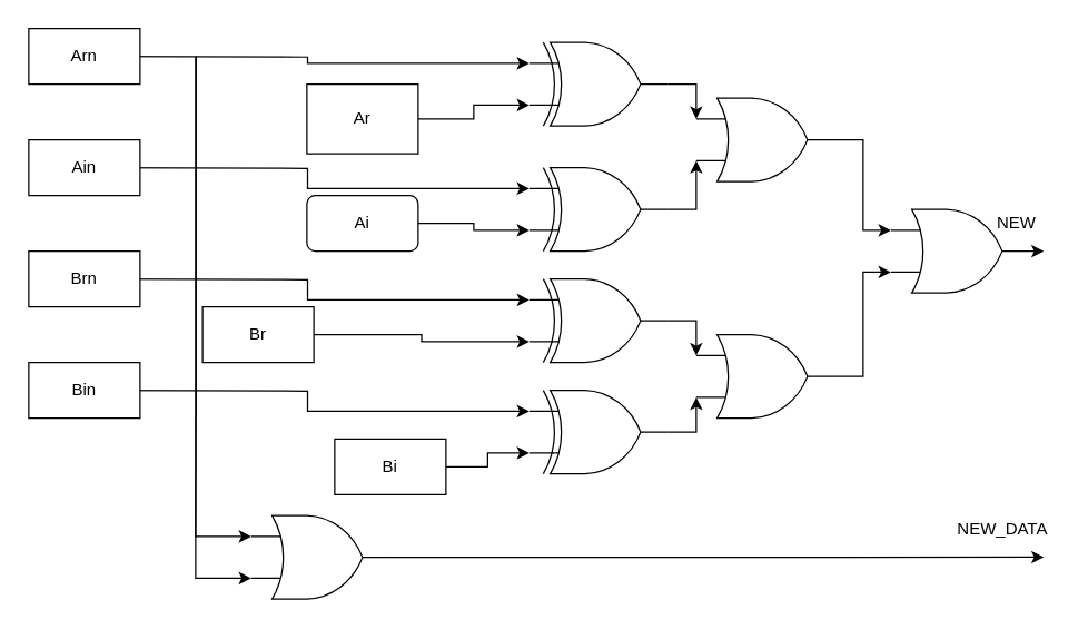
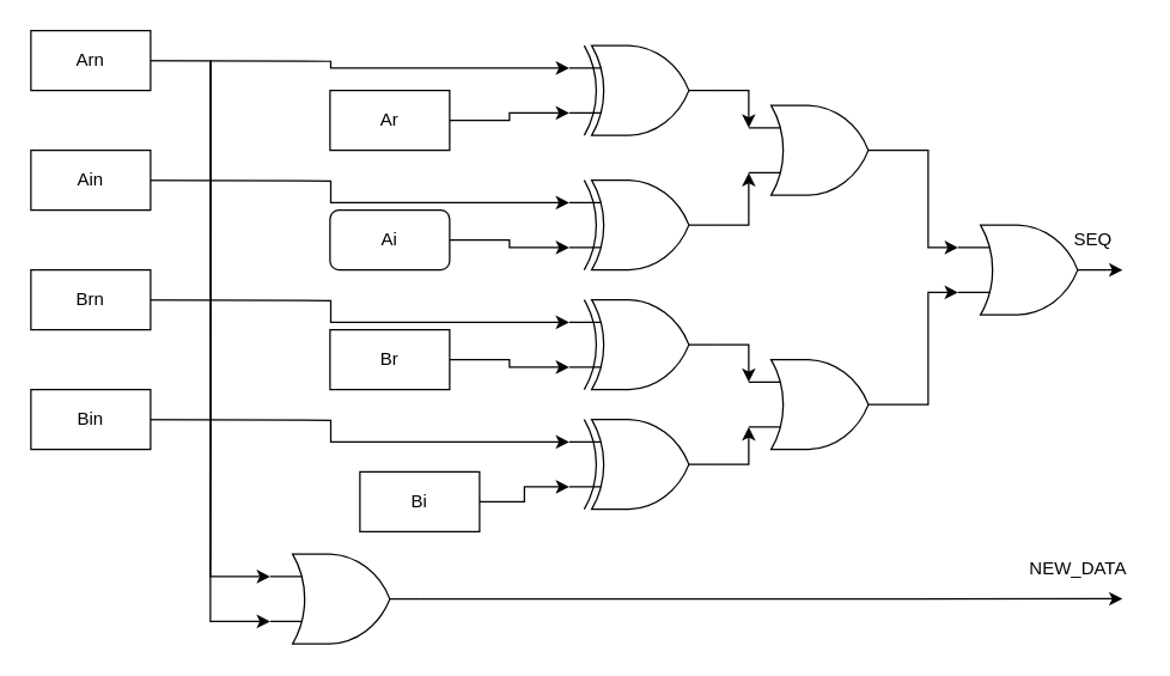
  <mxCell id="0" />
  <mxCell id="1" parent="0" />
  <mxCell id="2" style="edgeStyle=orthogonalEdgeStyle;rounded=0;orthogonalLoop=1;jettySize=auto;html=1;entryX=0;entryY=0.25;entryDx=0;entryDy=0;entryPerimeter=0;" parent="1" target="19" edge="1"><mxGeometry relative="1" as="geometry"><mxPoint x="60" y="40" as="sourcePoint" /></mxGeometry></mxCell>
  <mxCell id="3" value="Arn" style="rounded=0;whiteSpace=wrap;html=1;" parent="1" vertex="1"><mxGeometry x="20" y="20" width="80" height="40" as="geometry" /></mxCell>
  <mxCell id="4" style="edgeStyle=orthogonalEdgeStyle;rounded=0;orthogonalLoop=1;jettySize=auto;html=1;entryX=0;entryY=0.25;entryDx=0;entryDy=0;entryPerimeter=0;" parent="1" target="21" edge="1"><mxGeometry relative="1" as="geometry"><mxPoint x="60" y="120" as="sourcePoint" /></mxGeometry></mxCell>
  <mxCell id="5" value="Ain" style="rounded=0;whiteSpace=wrap;html=1;" parent="1" vertex="1"><mxGeometry x="20" y="100" width="80" height="40" as="geometry" /></mxCell>
  <mxCell id="6" style="edgeStyle=orthogonalEdgeStyle;rounded=0;orthogonalLoop=1;jettySize=auto;html=1;entryX=0;entryY=0.25;entryDx=0;entryDy=0;entryPerimeter=0;" parent="1" target="23" edge="1"><mxGeometry relative="1" as="geometry"><mxPoint x="60" y="200" as="sourcePoint" /></mxGeometry></mxCell>
  <mxCell id="7" value="Brn" style="rounded=0;whiteSpace=wrap;html=1;" parent="1" vertex="1"><mxGeometry x="20" y="180" width="80" height="40" as="geometry" /></mxCell>
  <mxCell id="8" style="edgeStyle=orthogonalEdgeStyle;rounded=0;orthogonalLoop=1;jettySize=auto;html=1;entryX=0;entryY=0.25;entryDx=0;entryDy=0;entryPerimeter=0;" parent="1" target="25" edge="1"><mxGeometry relative="1" as="geometry"><mxPoint x="60" y="280" as="sourcePoint" /></mxGeometry></mxCell>
  <mxCell id="9" value="Bin" style="rounded=0;whiteSpace=wrap;html=1;" parent="1" vertex="1"><mxGeometry x="20" y="260" width="80" height="40" as="geometry" /></mxCell>
  <mxCell id="10" style="edgeStyle=orthogonalEdgeStyle;rounded=0;orthogonalLoop=1;jettySize=auto;html=1;entryX=0;entryY=0.75;entryDx=0;entryDy=0;entryPerimeter=0;" parent="1" source="11" target="19" edge="1"><mxGeometry relative="1" as="geometry" /></mxCell>
- <mxCell id="11" value="Ar" style="rounded=0;whiteSpace=wrap;html=1;" parent="1" vertex="1"><mxGeometry x="220" y="60" width="80" height="50" as="geometry" /></mxCell>
+ <mxCell id="11" value="Ar" style="rounded=0;whiteSpace=wrap;html=1;" parent="1" vertex="1"><mxGeometry x="220" y="60" width="80" height="40" as="geometry" /></mxCell>
  <mxCell id="12" style="edgeStyle=orthogonalEdgeStyle;rounded=0;orthogonalLoop=1;jettySize=auto;html=1;entryX=0;entryY=0.75;entryDx=0;entryDy=0;entryPerimeter=0;" parent="1" source="13" target="21" edge="1"><mxGeometry relative="1" as="geometry" /></mxCell>
  <mxCell id="13" value="Ai" style="whiteSpace=wrap;html=1;rounded=1;" parent="1" vertex="1"><mxGeometry x="220" y="140" width="80" height="40" as="geometry" /></mxCell>
  <mxCell id="14" style="edgeStyle=orthogonalEdgeStyle;rounded=0;orthogonalLoop=1;jettySize=auto;html=1;entryX=0;entryY=0.75;entryDx=0;entryDy=0;entryPerimeter=0;" parent="1" source="15" target="23" edge="1"><mxGeometry relative="1" as="geometry" /></mxCell>
- <mxCell id="15" value="Br" style="rounded=0;whiteSpace=wrap;html=1;" parent="1" vertex="1"><mxGeometry x="145" y="220" width="80" height="40" as="geometry" /></mxCell>
+ <mxCell id="15" value="Br" style="rounded=0;whiteSpace=wrap;html=1;" parent="1" vertex="1"><mxGeometry x="220" y="220" width="80" height="40" as="geometry" /></mxCell>
  <mxCell id="16" style="edgeStyle=orthogonalEdgeStyle;rounded=0;orthogonalLoop=1;jettySize=auto;html=1;entryX=0;entryY=0.75;entryDx=0;entryDy=0;entryPerimeter=0;" parent="1" source="17" target="25" edge="1"><mxGeometry relative="1" as="geometry" /></mxCell>
  <mxCell id="17" value="Bi" style="rounded=0;whiteSpace=wrap;html=1;" parent="1" vertex="1"><mxGeometry x="240" y="315" width="80" height="40" as="geometry" /></mxCell>
  <mxCell id="18" style="edgeStyle=orthogonalEdgeStyle;rounded=0;orthogonalLoop=1;jettySize=auto;html=1;exitX=1;exitY=0.5;exitDx=0;exitDy=0;exitPerimeter=0;entryX=0;entryY=0.25;entryDx=0;entryDy=0;entryPerimeter=0;" parent="1" source="19" target="27" edge="1"><mxGeometry relative="1" as="geometry" /></mxCell>
  <mxCell id="19" value="" style="verticalLabelPosition=bottom;shadow=0;dashed=0;align=center;html=1;verticalAlign=top;shape=mxgraph.electrical.logic_gates.logic_gate;operation=xor;" parent="1" vertex="1"><mxGeometry x="380" y="30" width="100" height="60" as="geometry" /></mxCell>
  <mxCell id="20" style="edgeStyle=orthogonalEdgeStyle;rounded=0;orthogonalLoop=1;jettySize=auto;html=1;exitX=1;exitY=0.5;exitDx=0;exitDy=0;exitPerimeter=0;entryX=0;entryY=0.75;entryDx=0;entryDy=0;entryPerimeter=0;" parent="1" source="21" target="27" edge="1"><mxGeometry relative="1" as="geometry" /></mxCell>
  <mxCell id="21" value="" style="verticalLabelPosition=bottom;shadow=0;dashed=0;align=center;html=1;verticalAlign=top;shape=mxgraph.electrical.logic_gates.logic_gate;operation=xor;" parent="1" vertex="1"><mxGeometry x="380" y="120" width="100" height="60" as="geometry" /></mxCell>
  <mxCell id="22" style="edgeStyle=orthogonalEdgeStyle;rounded=0;orthogonalLoop=1;jettySize=auto;html=1;exitX=1;exitY=0.5;exitDx=0;exitDy=0;exitPerimeter=0;entryX=0;entryY=0.25;entryDx=0;entryDy=0;entryPerimeter=0;" parent="1" source="23" target="29" edge="1"><mxGeometry relative="1" as="geometry" /></mxCell>
  <mxCell id="23" value="" style="verticalLabelPosition=bottom;shadow=0;dashed=0;align=center;html=1;verticalAlign=top;shape=mxgraph.electrical.logic_gates.logic_gate;operation=xor;" parent="1" vertex="1"><mxGeometry x="380" y="200" width="100" height="60" as="geometry" /></mxCell>
  <mxCell id="24" style="edgeStyle=orthogonalEdgeStyle;rounded=0;orthogonalLoop=1;jettySize=auto;html=1;exitX=1;exitY=0.5;exitDx=0;exitDy=0;exitPerimeter=0;entryX=0;entryY=0.75;entryDx=0;entryDy=0;entryPerimeter=0;" parent="1" source="25" target="29" edge="1"><mxGeometry relative="1" as="geometry" /></mxCell>
  <mxCell id="25" value="" style="verticalLabelPosition=bottom;shadow=0;dashed=0;align=center;html=1;verticalAlign=top;shape=mxgraph.electrical.logic_gates.logic_gate;operation=xor;" parent="1" vertex="1"><mxGeometry x="380" y="280" width="100" height="60" as="geometry" /></mxCell>
  <mxCell id="26" style="edgeStyle=orthogonalEdgeStyle;rounded=0;orthogonalLoop=1;jettySize=auto;html=1;exitX=1;exitY=0.5;exitDx=0;exitDy=0;exitPerimeter=0;entryX=0;entryY=0.25;entryDx=0;entryDy=0;entryPerimeter=0;" parent="1" source="27" target="31" edge="1"><mxGeometry relative="1" as="geometry" /></mxCell>
  <mxCell id="27" value="" style="verticalLabelPosition=bottom;shadow=0;dashed=0;align=center;html=1;verticalAlign=top;shape=mxgraph.electrical.logic_gates.logic_gate;operation=or;" parent="1" vertex="1"><mxGeometry x="500" y="70" width="100" height="60" as="geometry" /></mxCell>
  <mxCell id="28" style="edgeStyle=orthogonalEdgeStyle;rounded=0;orthogonalLoop=1;jettySize=auto;html=1;exitX=1;exitY=0.5;exitDx=0;exitDy=0;exitPerimeter=0;entryX=0;entryY=0.75;entryDx=0;entryDy=0;entryPerimeter=0;" parent="1" source="29" target="31" edge="1"><mxGeometry relative="1" as="geometry" /></mxCell>
  <mxCell id="29" value="" style="verticalLabelPosition=bottom;shadow=0;dashed=0;align=center;html=1;verticalAlign=top;shape=mxgraph.electrical.logic_gates.logic_gate;operation=or;" parent="1" vertex="1"><mxGeometry x="500" y="240" width="100" height="60" as="geometry" /></mxCell>
  <mxCell id="30" style="edgeStyle=orthogonalEdgeStyle;rounded=0;orthogonalLoop=1;jettySize=auto;html=1;exitX=1;exitY=0.5;exitDx=0;exitDy=0;exitPerimeter=0;" parent="1" source="31" edge="1"><mxGeometry relative="1" as="geometry"><mxPoint x="750" y="179.833" as="targetPoint" /></mxGeometry></mxCell>
  <mxCell id="31" value="" style="verticalLabelPosition=bottom;shadow=0;dashed=0;align=center;html=1;verticalAlign=top;shape=mxgraph.electrical.logic_gates.logic_gate;operation=or;" parent="1" vertex="1"><mxGeometry x="640" y="150" width="100" height="60" as="geometry" /></mxCell>
  <mxCell id="32" style="edgeStyle=orthogonalEdgeStyle;rounded=0;orthogonalLoop=1;jettySize=auto;html=1;exitX=0;exitY=0.25;exitDx=0;exitDy=0;exitPerimeter=0;entryX=0;entryY=0.25;entryDx=0;entryDy=0;entryPerimeter=0;" parent="1" target="35" edge="1"><mxGeometry relative="1" as="geometry"><mxPoint x="140.333" y="40" as="sourcePoint" /><Array as="points"><mxPoint x="140" y="290" /><mxPoint x="140" y="290" /></Array></mxGeometry></mxCell>
  <mxCell id="33" style="edgeStyle=orthogonalEdgeStyle;rounded=0;orthogonalLoop=1;jettySize=auto;html=1;exitX=0;exitY=0.75;exitDx=0;exitDy=0;exitPerimeter=0;entryX=0;entryY=0.75;entryDx=0;entryDy=0;entryPerimeter=0;" parent="1" target="35" edge="1"><mxGeometry relative="1" as="geometry"><mxPoint x="140" y="40" as="sourcePoint" /><Array as="points"><mxPoint x="140" y="415" /></Array></mxGeometry></mxCell>
  <mxCell id="34" style="edgeStyle=orthogonalEdgeStyle;rounded=0;orthogonalLoop=1;jettySize=auto;html=1;exitX=1;exitY=0.5;exitDx=0;exitDy=0;exitPerimeter=0;" parent="1" source="35" edge="1"><mxGeometry relative="1" as="geometry"><mxPoint x="750" y="399.833" as="targetPoint" /></mxGeometry></mxCell>
  <mxCell id="35" value="" style="verticalLabelPosition=bottom;shadow=0;dashed=0;align=center;html=1;verticalAlign=top;shape=mxgraph.electrical.logic_gates.logic_gate;operation=or;" parent="1" vertex="1"><mxGeometry x="180" y="370" width="100" height="60" as="geometry" /></mxCell>
- <mxCell id="36" value="NEW" style="text;html=1;align=center;verticalAlign=middle;resizable=0;points=[];autosize=1;" vertex="1" parent="1"><mxGeometry x="710" y="150" width="40" height="20" as="geometry" /></mxCell>
+ <mxCell id="36" value="SEQ" style="text;html=1;align=center;verticalAlign=middle;resizable=0;points=[];autosize=1;" vertex="1" parent="1"><mxGeometry x="710" y="150" width="40" height="20" as="geometry" /></mxCell>
  <mxCell id="37" value="NEW_DATA" style="text;html=1;align=center;verticalAlign=middle;resizable=0;points=[];autosize=1;" vertex="1" parent="1"><mxGeometry x="680" y="370" width="80" height="20" as="geometry" /></mxCell>
